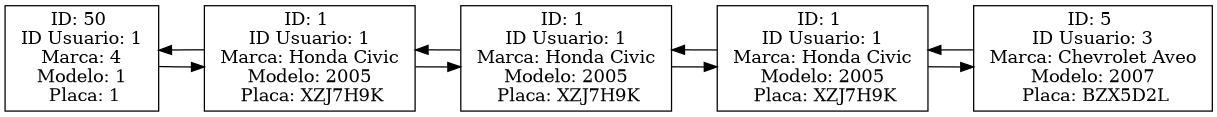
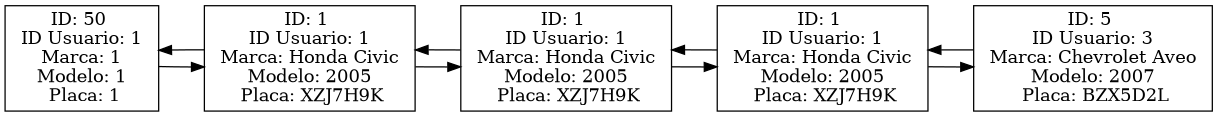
  digraph {
    rankdir=LR
    splines=false
    node [shape=record]
    edge [dir=forward]
-   n1 [label="ID: 50 \n ID Usuario: 1 \n Marca: 4 \n Modelo: 1 \n Placa: 1"]
+   n1 [label="ID: 50 \n ID Usuario: 1 \n Marca: 1 \n Modelo: 1 \n Placa: 1"]
    n2 [label="ID: 1 \n ID Usuario: 1 \n Marca: Honda Civic \n Modelo: 2005 \n Placa: XZJ7H9K"]
    n3 [label="ID: 1 \n ID Usuario: 1 \n Marca: Honda Civic \n Modelo: 2005 \n Placa: XZJ7H9K"]
    n4 [label="ID: 1 \n ID Usuario: 1 \n Marca: Honda Civic \n Modelo: 2005 \n Placa: XZJ7H9K"]
    n5 [label="ID: 5 \n ID Usuario: 3 \n Marca: Chevrolet Aveo \n Modelo: 2007 \n Placa: BZX5D2L"]
    n1 -> n2
    n1 -> n2 [dir=back]
    n2 -> n3
    n2 -> n3 [dir=back]
    n3 -> n4
    n3 -> n4 [dir=back]
    n4 -> n5
    n4 -> n5 [dir=back]
  }
